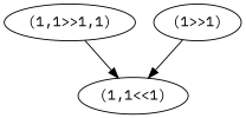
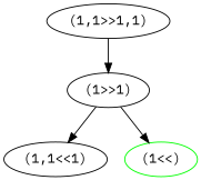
  digraph {
    fontname="IBM Plex Mono"
    node [color=black fontname="IBM Plex Mono"]
    edge [fontname="IBM Plex Mono"]
    "(1,1>>1,1)"
    "(1,1<<1)"
    "(1>>1)"
-   "(1,1>>1,1)" -> "(1,1<<1)"
+   "(1<<)" [color=green]
+   "(1,1>>1,1)" -> "(1>>1)"
    "(1>>1)" -> "(1,1<<1)"
+   "(1>>1)" -> "(1<<)"
  }
